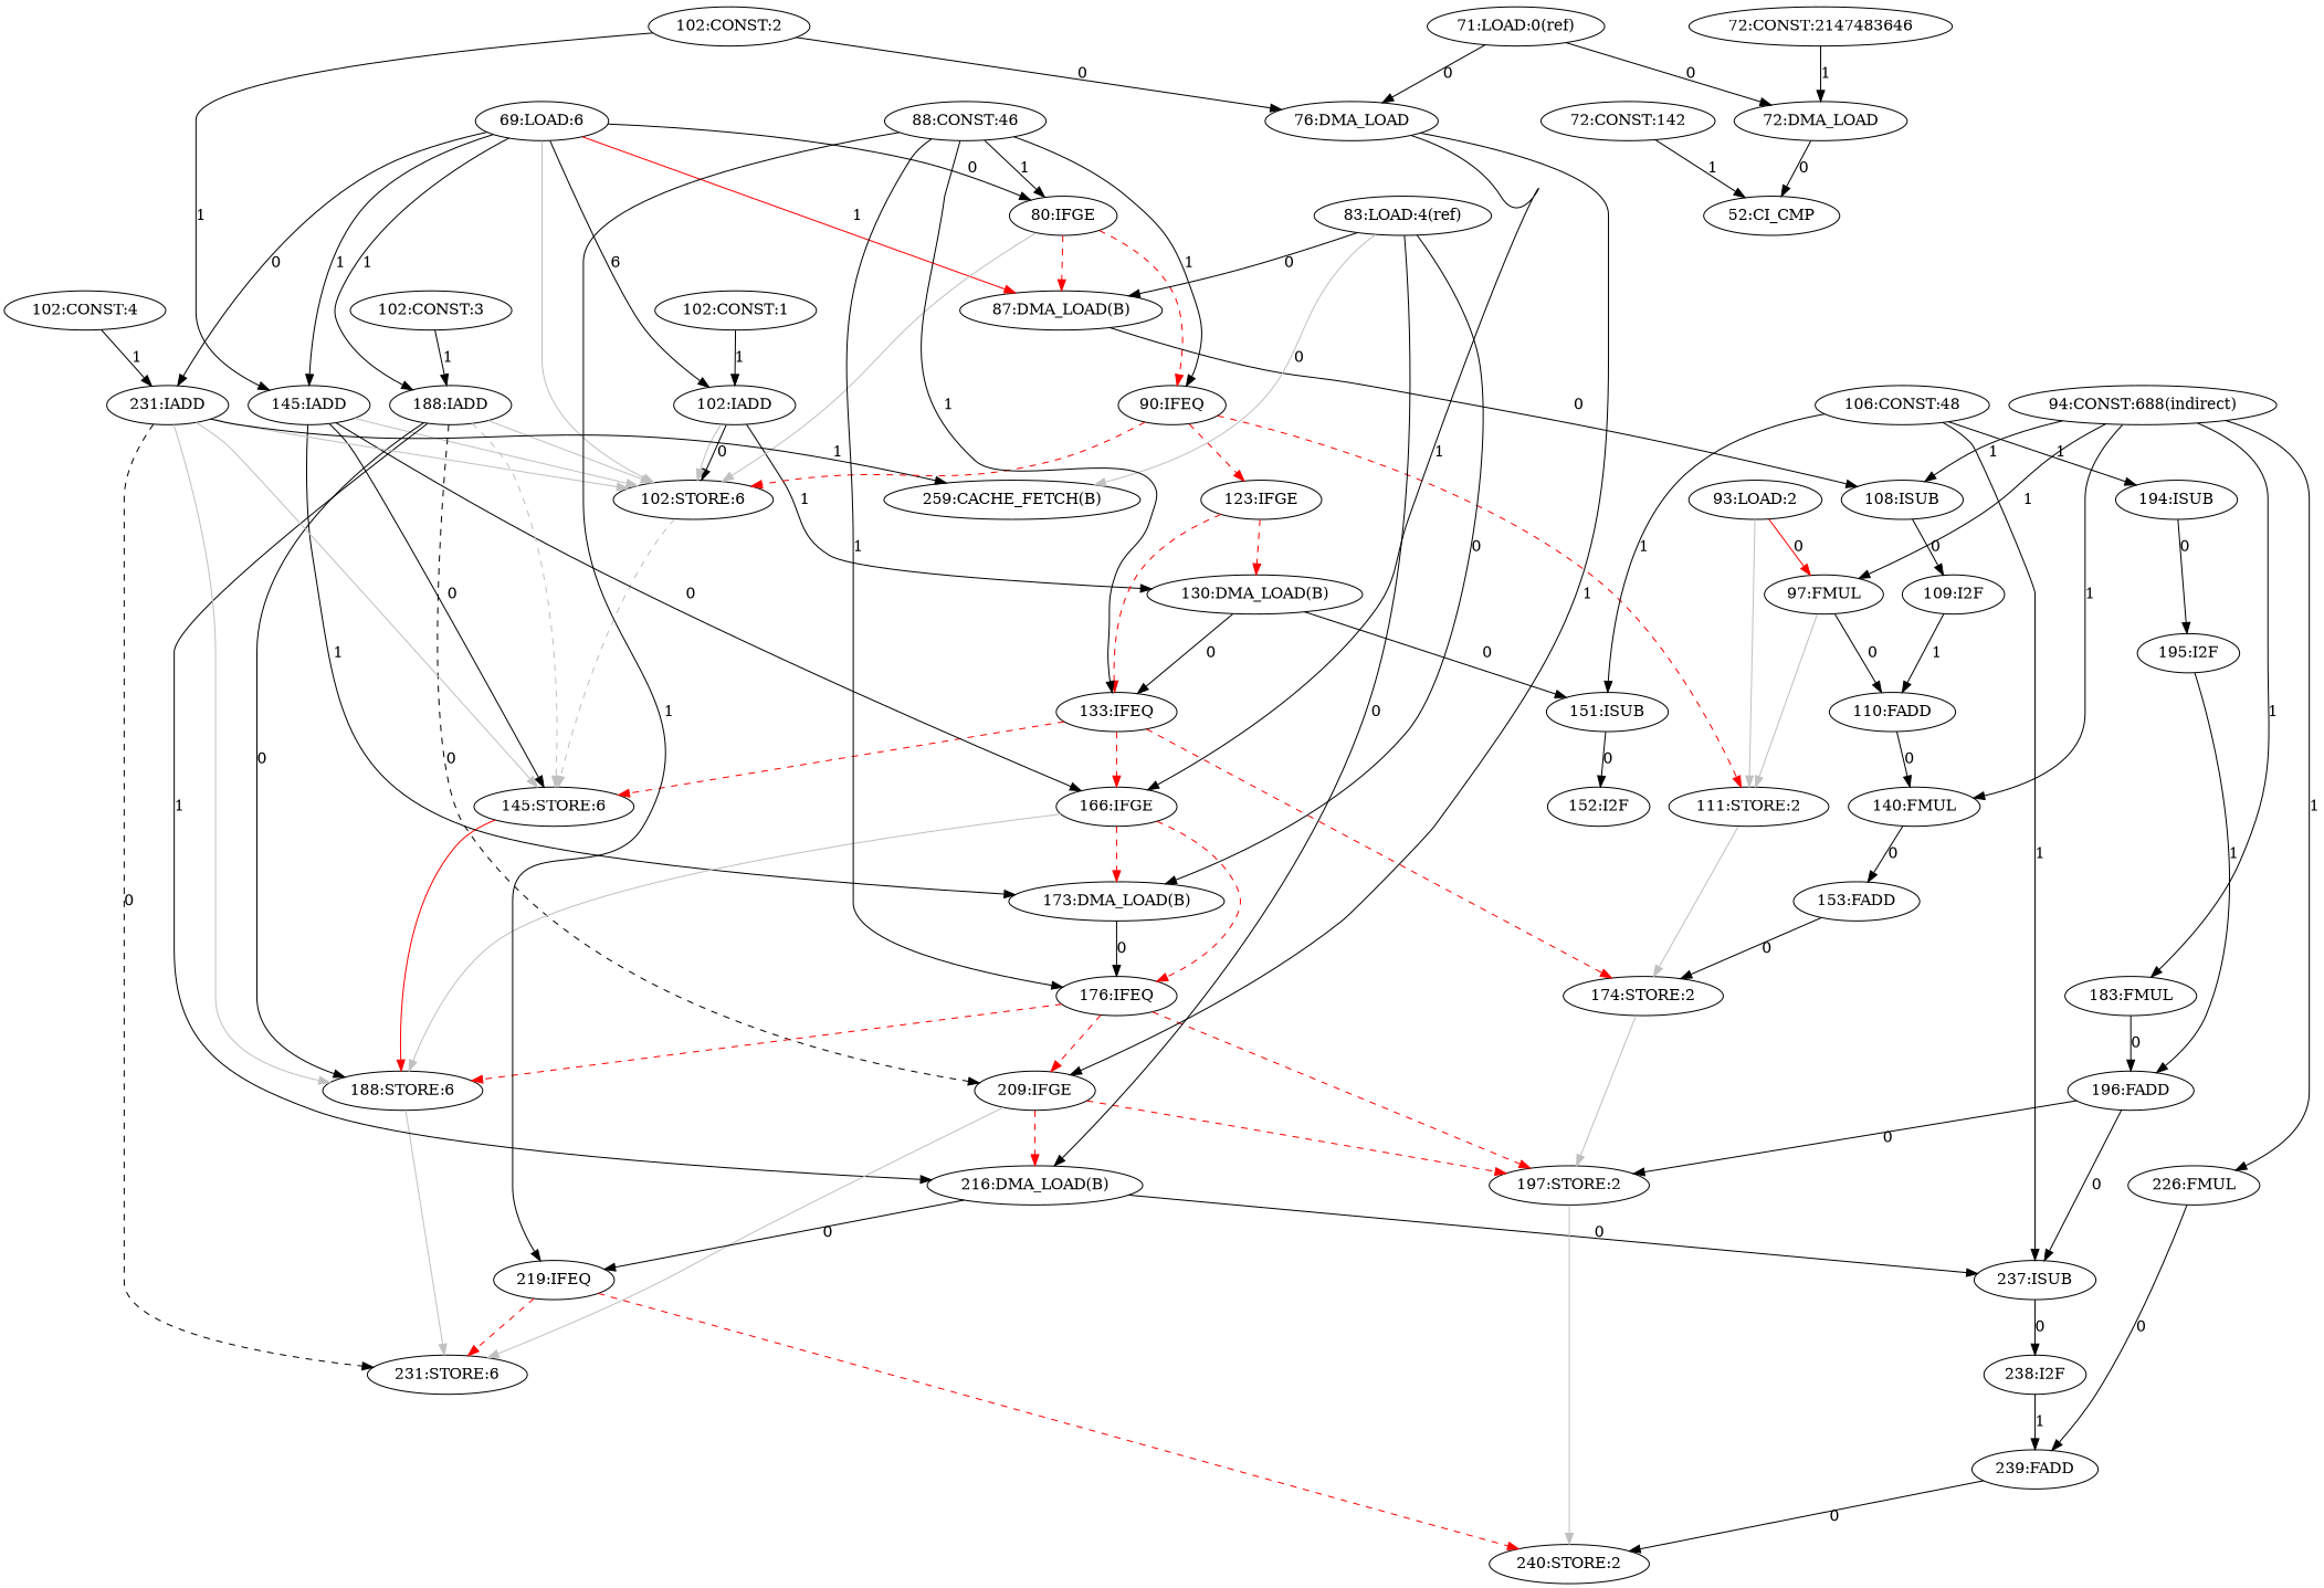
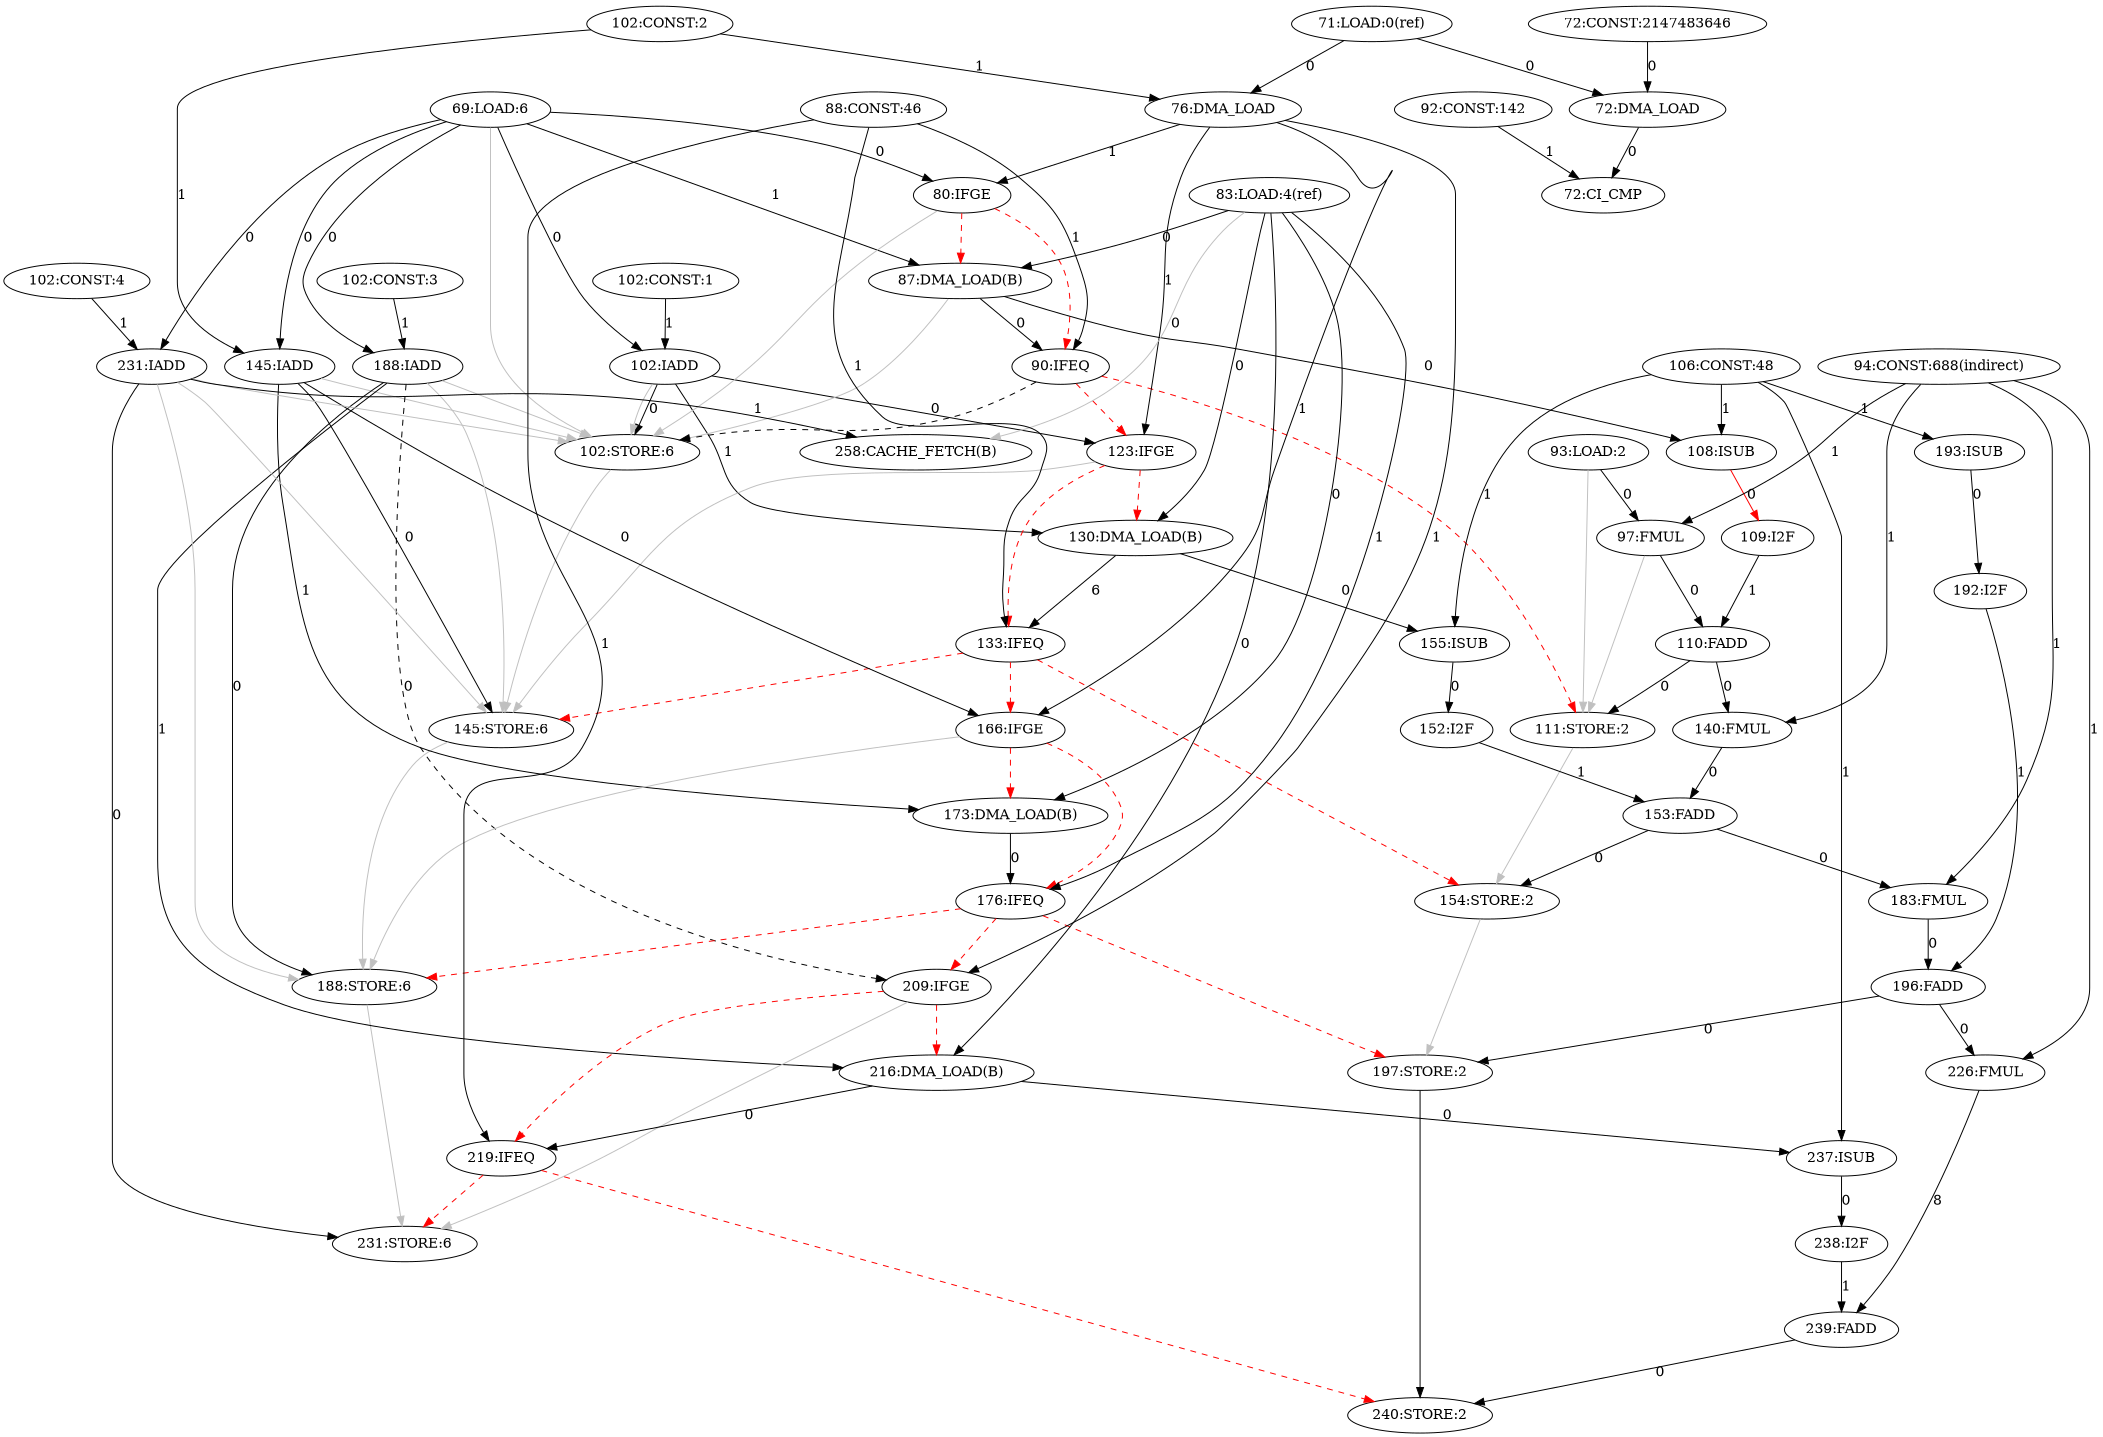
  digraph {
    "102:IADD"
    "102:STORE:6"
    "123:IFGE"
    "130:DMA_LOAD(B)"
    "145:STORE:6"
    "133:IFEQ"
-   "151:ISUB"
+   "151:ISUB" [label="155:ISUB"]
    "188:STORE:6"
    "69:LOAD:6"
    "80:IFGE"
    "87:DMA_LOAD(B)"
    "145:IADD"
    "188:IADD"
    "231:IADD"
    "90:IFEQ"
    "108:ISUB"
    "166:IFGE"
    "173:DMA_LOAD(B)"
    "209:IFGE"
    "216:DMA_LOAD(B)"
-   "259:CACHE_FETCH(B)"
+   "259:CACHE_FETCH(B)" [label="258:CACHE_FETCH(B)"]
    "231:STORE:6"
    "111:STORE:2"
    "109:I2F"
-   "154:STORE:2" [label="174:STORE:2"]
+   "154:STORE:2"
    "176:IFEQ"
    "219:IFEQ"
    "237:ISUB"
    "76:DMA_LOAD"
    "83:LOAD:4(ref)"
    "102:CONST:1"
    "102:CONST:2"
    "102:CONST:3"
    "102:CONST:4"
    "71:LOAD:0(ref)"
    "72:DMA_LOAD"
-   "72:CI_CMP" [label="52:CI_CMP"]
+   "72:CI_CMP"
    "72:CONST:2147483646"
-   "72:CONST:142"
+   "72:CONST:142" [label="92:CONST:142"]
    "197:STORE:2"
    "240:STORE:2"
    "88:CONST:46"
    "152:I2F"
-   "194:ISUB"
-   "195:I2F"
+   "194:ISUB" [label="193:ISUB"]
+   "195:I2F" [label="192:I2F"]
    "238:I2F"
    "110:FADD"
    "106:CONST:48"
    "140:FMUL"
    "153:FADD"
    "93:LOAD:2"
    "97:FMUL"
    "94:CONST:688(indirect)"
    "183:FMUL"
    "226:FMUL"
    "196:FADD"
    "239:FADD"
    "102:IADD" -> "102:STORE:6" [label=0]
    "102:IADD" -> "102:STORE:6" [color=gray]
+   "102:IADD" -> "123:IFGE" [label=0]
    "102:IADD" -> "130:DMA_LOAD(B)" [label=1]
-   "102:STORE:6" -> "145:STORE:6" [color=gray style=dashed]
+   "102:STORE:6" -> "145:STORE:6" [color=gray]
    "123:IFGE" -> "130:DMA_LOAD(B)" [color=red style=dashed]
+   "123:IFGE" -> "145:STORE:6" [color=gray]
    "123:IFGE" -> "133:IFEQ" [color=red style=dashed]
-   "130:DMA_LOAD(B)" -> "133:IFEQ" [label=0]
+   "130:DMA_LOAD(B)" -> "133:IFEQ" [label=6]
    "130:DMA_LOAD(B)" -> "151:ISUB" [label=0]
-   "145:STORE:6" -> "188:STORE:6" [color=red]
+   "145:STORE:6" -> "188:STORE:6" [color=gray]
    "133:IFEQ" -> "145:STORE:6" [color=red style=dashed]
    "133:IFEQ" -> "166:IFGE" [color=red style=dashed]
    "133:IFEQ" -> "154:STORE:2" [color=red style=dashed]
    "151:ISUB" -> "152:I2F" [label=0]
    "188:STORE:6" -> "231:STORE:6" [color=gray]
-   "69:LOAD:6" -> "102:IADD" [label=6]
+   "69:LOAD:6" -> "102:IADD" [label=0]
    "69:LOAD:6" -> "102:STORE:6" [color=gray]
    "69:LOAD:6" -> "80:IFGE" [label=0]
-   "69:LOAD:6" -> "87:DMA_LOAD(B)" [label=1 color=red]
-   "69:LOAD:6" -> "145:IADD" [label=1]
-   "69:LOAD:6" -> "188:IADD" [label=1]
+   "69:LOAD:6" -> "87:DMA_LOAD(B)" [label=1]
+   "69:LOAD:6" -> "145:IADD" [label=0]
+   "69:LOAD:6" -> "188:IADD" [label=0]
    "69:LOAD:6" -> "231:IADD" [label=0]
    "80:IFGE" -> "102:STORE:6" [color=gray]
    "80:IFGE" -> "87:DMA_LOAD(B)" [color=red style=dashed]
    "80:IFGE" -> "90:IFEQ" [color=red style=dashed]
+   "87:DMA_LOAD(B)" -> "102:STORE:6" [color=gray]
+   "87:DMA_LOAD(B)" -> "90:IFEQ" [label=0]
    "87:DMA_LOAD(B)" -> "108:ISUB" [label=0]
    "145:IADD" -> "102:STORE:6" [color=gray]
    "145:IADD" -> "145:STORE:6" [label=0]
    "145:IADD" -> "166:IFGE" [label=0]
    "145:IADD" -> "173:DMA_LOAD(B)" [label=1]
    "188:IADD" -> "102:STORE:6" [color=gray]
-   "188:IADD" -> "145:STORE:6" [color=gray style=dashed]
+   "188:IADD" -> "145:STORE:6" [color=gray]
    "188:IADD" -> "188:STORE:6" [label=0]
    "188:IADD" -> "209:IFGE" [label=0 style=dashed]
    "188:IADD" -> "216:DMA_LOAD(B)" [label=1]
    "231:IADD" -> "102:STORE:6" [color=gray]
    "231:IADD" -> "145:STORE:6" [color=gray]
    "231:IADD" -> "188:STORE:6" [color=gray]
    "231:IADD" -> "259:CACHE_FETCH(B)" [label=1]
-   "231:IADD" -> "231:STORE:6" [label=0 style=dashed]
-   "90:IFEQ" -> "102:STORE:6" [color=red style=dashed]
+   "231:IADD" -> "231:STORE:6" [label=0]
+   "90:IFEQ" -> "102:STORE:6" [color=black style=dashed]
    "90:IFEQ" -> "123:IFGE" [color=red style=dashed]
    "90:IFEQ" -> "111:STORE:2" [color=red style=dashed]
-   "108:ISUB" -> "109:I2F" [label=0]
+   "108:ISUB" -> "109:I2F" [label=0 color=red]
    "166:IFGE" -> "188:STORE:6" [color=gray]
    "166:IFGE" -> "173:DMA_LOAD(B)" [color=red style=dashed]
    "166:IFGE" -> "176:IFEQ" [color=red style=dashed]
    "173:DMA_LOAD(B)" -> "176:IFEQ" [label=0]
    "209:IFGE" -> "216:DMA_LOAD(B)" [color=red style=dashed]
    "209:IFGE" -> "231:STORE:6" [color=gray]
-   "209:IFGE" -> "197:STORE:2" [color=red style=dashed]
+   "209:IFGE" -> "219:IFEQ" [color=red style=dashed]
    "216:DMA_LOAD(B)" -> "219:IFEQ" [label=0]
    "216:DMA_LOAD(B)" -> "237:ISUB" [label=0]
    "111:STORE:2" -> "154:STORE:2" [color=gray]
    "109:I2F" -> "110:FADD" [label=1]
    "154:STORE:2" -> "197:STORE:2" [color=gray]
    "176:IFEQ" -> "188:STORE:6" [color=red style=dashed]
    "176:IFEQ" -> "209:IFGE" [color=red style=dashed]
    "176:IFEQ" -> "197:STORE:2" [color=red style=dashed]
    "219:IFEQ" -> "231:STORE:6" [color=red style=dashed]
    "219:IFEQ" -> "240:STORE:2" [color=red style=dashed]
    "237:ISUB" -> "238:I2F" [label=0]
-   "88:CONST:46" -> "80:IFGE" [label=1]
+   "76:DMA_LOAD" -> "123:IFGE" [label=1]
+   "76:DMA_LOAD" -> "80:IFGE" [label=1]
    "76:DMA_LOAD" -> "166:IFGE" [label=1]
    "76:DMA_LOAD" -> "209:IFGE" [label=1]
+   "83:LOAD:4(ref)" -> "130:DMA_LOAD(B)" [label=0]
    "83:LOAD:4(ref)" -> "87:DMA_LOAD(B)" [label=0]
    "83:LOAD:4(ref)" -> "173:DMA_LOAD(B)" [label=0]
    "83:LOAD:4(ref)" -> "216:DMA_LOAD(B)" [label=0]
    "83:LOAD:4(ref)" -> "259:CACHE_FETCH(B)" [color=gray label=0]
    "102:CONST:1" -> "102:IADD" [label=1]
    "102:CONST:2" -> "145:IADD" [label=1]
-   "102:CONST:2" -> "76:DMA_LOAD" [label=0]
+   "102:CONST:2" -> "76:DMA_LOAD" [label=1]
    "102:CONST:3" -> "188:IADD" [label=1]
    "102:CONST:4" -> "231:IADD" [label=1]
    "71:LOAD:0(ref)" -> "76:DMA_LOAD" [label=0]
    "71:LOAD:0(ref)" -> "72:DMA_LOAD" [label=0]
    "72:DMA_LOAD" -> "72:CI_CMP" [label=0]
-   "72:CONST:2147483646" -> "72:DMA_LOAD" [label=1]
+   "72:CONST:2147483646" -> "72:DMA_LOAD" [label=0]
    "72:CONST:142" -> "72:CI_CMP" [label=1]
-   "197:STORE:2" -> "240:STORE:2" [color=gray]
+   "197:STORE:2" -> "240:STORE:2" [color=black]
    "88:CONST:46" -> "133:IFEQ" [label=1]
    "88:CONST:46" -> "90:IFEQ" [label=1]
-   "88:CONST:46" -> "176:IFEQ" [label=1]
+   "83:LOAD:4(ref)" -> "176:IFEQ" [label=1]
    "88:CONST:46" -> "219:IFEQ" [label=1]
+   "152:I2F" -> "153:FADD" [label=1]
    "194:ISUB" -> "195:I2F" [label=0]
    "195:I2F" -> "196:FADD" [label=1]
    "238:I2F" -> "239:FADD" [label=1]
+   "110:FADD" -> "111:STORE:2" [label=0]
    "110:FADD" -> "140:FMUL" [label=0]
    "106:CONST:48" -> "151:ISUB" [label=1]
-   "94:CONST:688(indirect)" -> "108:ISUB" [label=1]
+   "106:CONST:48" -> "108:ISUB" [label=1]
    "106:CONST:48" -> "237:ISUB" [label=1]
    "106:CONST:48" -> "194:ISUB" [label=1]
    "140:FMUL" -> "153:FADD" [label=0]
    "153:FADD" -> "154:STORE:2" [label=0]
+   "153:FADD" -> "183:FMUL" [label=0]
    "93:LOAD:2" -> "111:STORE:2" [color=gray]
-   "93:LOAD:2" -> "97:FMUL" [label=0 color=red]
+   "93:LOAD:2" -> "97:FMUL" [label=0]
    "97:FMUL" -> "111:STORE:2" [color=gray]
    "97:FMUL" -> "110:FADD" [label=0]
    "94:CONST:688(indirect)" -> "140:FMUL" [label=1]
    "94:CONST:688(indirect)" -> "97:FMUL" [label=1]
    "94:CONST:688(indirect)" -> "183:FMUL" [label=1]
    "94:CONST:688(indirect)" -> "226:FMUL" [label=1]
    "183:FMUL" -> "196:FADD" [label=0]
-   "226:FMUL" -> "239:FADD" [label=0]
+   "226:FMUL" -> "239:FADD" [label=8]
    "196:FADD" -> "197:STORE:2" [label=0]
-   "196:FADD" -> "237:ISUB" [label=0]
+   "196:FADD" -> "226:FMUL" [label=0]
    "239:FADD" -> "240:STORE:2" [label=0]
  }
